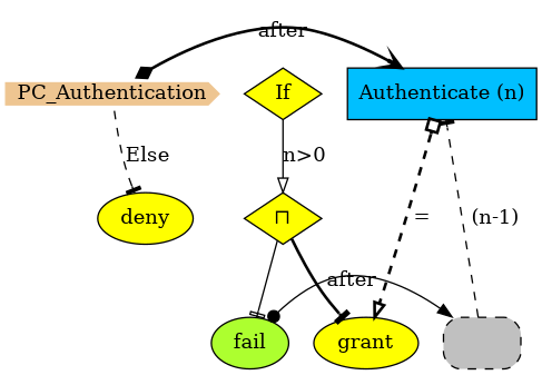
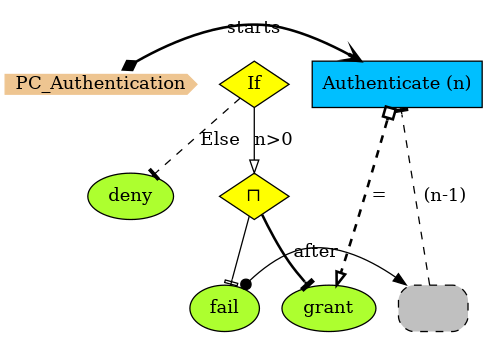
  digraph {
    node [shape=ellipse style=filled fillcolor=greenyellow]
    edge [arrowhead=tee style=dashed]
    n1 [color=burlywood2 height=.2 label=PC_Authentication shape=cds width=.2 fillcolor=""]
    n2 [fillcolor=deepskyblue label="Authenticate (n)" shape=box]
    n3 [fillcolor=gray label=" " shape=rectangle style="rounded,filled,dashed"]
    n4 [label=fail]
-   n5 [fillcolor=yellow label=grant]
-   n6 [fillcolor=yellow label=deny]
+   n5 [label=grant]
+   n6 [label=deny]
    n7 [fillcolor=yellow label="⊓" shape=diamond]
    n8 [fillcolor=yellow label=If shape=diamond]
    subgraph sub_1 {
      rank=min
      n1
      n2
    }
    subgraph sub_2 {
      rank=same
      n3
      n4
    }
-   n1 -> n2 [arrowhead=open arrowtail=diamond dir=both label=after style=bold]
+   n1 -> n2 [arrowhead=open arrowtail=diamond dir=both label=starts style=bold]
    n2 -> n5 [arrowhead=onormal arrowtail=obox dir=both label="=" penwidth=2]
    n3 -> n2 [label=" (n-1)"]
    n4 -> n3 [arrowtail=dot dir=both label=after style=solid arrowhead=""]
    n7 -> n4 [fillcolor=white style=solid]
    n7 -> n5 [fillcolor=white style=bold]
-   n1 -> n6 [label=Else]
+   n8 -> n6 [label=Else]
    n8 -> n7 [arrowhead=normal fillcolor=white label="n>0" style=solid]
  }
